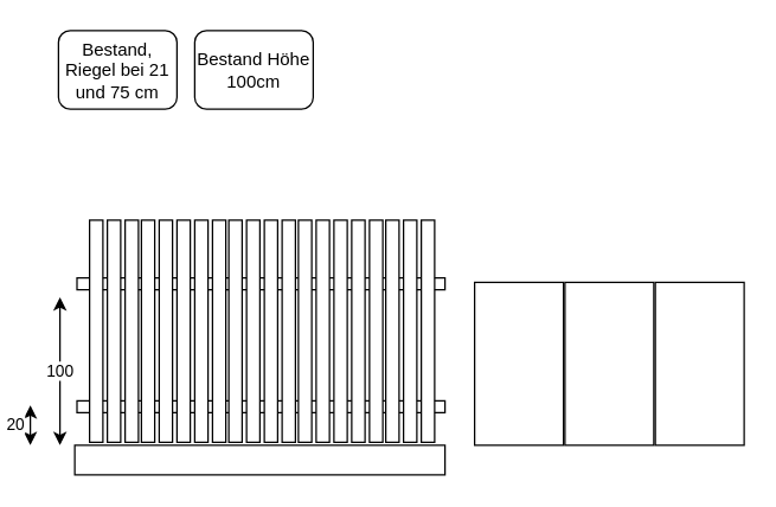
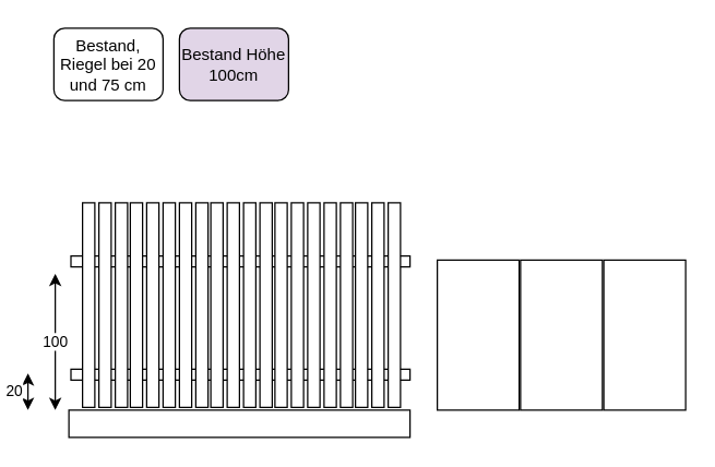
  <mxCell id="0" />
  <mxCell id="1" parent="0" />
  <mxCell id="2" value="" style="rounded=0;whiteSpace=wrap;html=1;" vertex="1" parent="1"><mxGeometry x="51.5" y="187" width="248.5" height="8" as="geometry" /></mxCell>
  <mxCell id="3" value="" style="rounded=0;whiteSpace=wrap;html=1;" vertex="1" parent="1"><mxGeometry x="51.5" y="270" width="248.5" height="8" as="geometry" /></mxCell>
  <mxCell id="4" value="" style="rounded=0;whiteSpace=wrap;html=1;" parent="1" vertex="1"><mxGeometry x="60" y="148" width="9" height="150" as="geometry" /></mxCell>
  <mxCell id="5" value="" style="rounded=0;whiteSpace=wrap;html=1;" vertex="1" parent="1"><mxGeometry x="95" y="148" width="9" height="150" as="geometry" /></mxCell>
  <mxCell id="6" value="" style="rounded=0;whiteSpace=wrap;html=1;" vertex="1" parent="1"><mxGeometry x="107" y="148" width="9" height="150" as="geometry" /></mxCell>
  <mxCell id="7" value="" style="rounded=0;whiteSpace=wrap;html=1;" vertex="1" parent="1"><mxGeometry x="119" y="148" width="9" height="150" as="geometry" /></mxCell>
  <mxCell id="8" value="" style="rounded=0;whiteSpace=wrap;html=1;" vertex="1" parent="1"><mxGeometry x="131" y="148" width="9" height="150" as="geometry" /></mxCell>
  <mxCell id="9" value="" style="rounded=0;whiteSpace=wrap;html=1;" vertex="1" parent="1"><mxGeometry x="143" y="148" width="9" height="150" as="geometry" /></mxCell>
  <mxCell id="10" value="" style="rounded=0;whiteSpace=wrap;html=1;" vertex="1" parent="1"><mxGeometry x="72" y="148" width="9" height="150" as="geometry" /></mxCell>
  <mxCell id="11" value="" style="rounded=0;whiteSpace=wrap;html=1;" vertex="1" parent="1"><mxGeometry x="84" y="148" width="9" height="150" as="geometry" /></mxCell>
  <mxCell id="12" value="" style="rounded=0;whiteSpace=wrap;html=1;" vertex="1" parent="1"><mxGeometry x="154" y="148" width="9" height="150" as="geometry" /></mxCell>
  <mxCell id="13" value="" style="rounded=0;whiteSpace=wrap;html=1;" vertex="1" parent="1"><mxGeometry x="190" y="148" width="9" height="150" as="geometry" /></mxCell>
  <mxCell id="14" value="" style="rounded=0;whiteSpace=wrap;html=1;" vertex="1" parent="1"><mxGeometry x="201" y="148" width="9" height="150" as="geometry" /></mxCell>
  <mxCell id="15" value="" style="rounded=0;whiteSpace=wrap;html=1;" vertex="1" parent="1"><mxGeometry x="213" y="148" width="9" height="150" as="geometry" /></mxCell>
  <mxCell id="16" value="" style="rounded=0;whiteSpace=wrap;html=1;" vertex="1" parent="1"><mxGeometry x="225" y="148" width="9" height="150" as="geometry" /></mxCell>
  <mxCell id="17" value="" style="rounded=0;whiteSpace=wrap;html=1;" vertex="1" parent="1"><mxGeometry x="237" y="148" width="9" height="150" as="geometry" /></mxCell>
  <mxCell id="18" value="" style="rounded=0;whiteSpace=wrap;html=1;" vertex="1" parent="1"><mxGeometry x="166" y="148" width="9" height="150" as="geometry" /></mxCell>
  <mxCell id="19" value="" style="rounded=0;whiteSpace=wrap;html=1;" vertex="1" parent="1"><mxGeometry x="178" y="148" width="9" height="150" as="geometry" /></mxCell>
  <mxCell id="20" value="" style="rounded=0;whiteSpace=wrap;html=1;" vertex="1" parent="1"><mxGeometry x="249" y="148" width="9" height="150" as="geometry" /></mxCell>
  <mxCell id="21" value="" style="rounded=0;whiteSpace=wrap;html=1;" vertex="1" parent="1"><mxGeometry x="260" y="148" width="9" height="150" as="geometry" /></mxCell>
  <mxCell id="22" value="" style="rounded=0;whiteSpace=wrap;html=1;" vertex="1" parent="1"><mxGeometry x="272" y="148" width="9" height="150" as="geometry" /></mxCell>
  <mxCell id="23" value="" style="rounded=0;whiteSpace=wrap;html=1;" vertex="1" parent="1"><mxGeometry x="284" y="148" width="9" height="150" as="geometry" /></mxCell>
  <mxCell id="24" value="" style="rounded=0;whiteSpace=wrap;html=1;" vertex="1" parent="1"><mxGeometry x="50" y="300" width="250" height="20" as="geometry" /></mxCell>
  <mxCell id="25" value="20" style="endArrow=classic;startArrow=classic;html=1;" edge="1" parent="1"><mxGeometry y="10" width="50" height="50" relative="1" as="geometry"><mxPoint x="20" y="300" as="sourcePoint" /><mxPoint x="20" y="273" as="targetPoint" /><mxPoint as="offset" /></mxGeometry></mxCell>
  <mxCell id="26" value="100" style="endArrow=classic;startArrow=classic;html=1;" edge="1" parent="1"><mxGeometry width="50" height="50" relative="1" as="geometry"><mxPoint x="40" y="300" as="sourcePoint" /><mxPoint x="40" y="200" as="targetPoint" /></mxGeometry></mxCell>
- <mxCell id="27" value="Bestand, Riegel bei 21 und 75 cm" style="rounded=1;whiteSpace=wrap;html=1;" vertex="1" parent="1"><mxGeometry x="39" y="20" width="80" height="53" as="geometry" /></mxCell>
- <mxCell id="28" value="Bestand Höhe&lt;br&gt;100cm" style="rounded=1;whiteSpace=wrap;html=1;" vertex="1" parent="1"><mxGeometry x="131" y="20" width="80" height="53" as="geometry" /></mxCell>
+ <mxCell id="27" value="Bestand, Riegel bei 20 und 75 cm" style="rounded=1;whiteSpace=wrap;html=1;" vertex="1" parent="1"><mxGeometry x="39" y="20" width="80" height="53" as="geometry" /></mxCell>
+ <mxCell id="28" value="Bestand Höhe&lt;br&gt;100cm" style="rounded=1;whiteSpace=wrap;html=1;fillColor=#e1d5e7;" vertex="1" parent="1"><mxGeometry x="131" y="20" width="80" height="53" as="geometry" /></mxCell>
  <mxCell id="29" value="" style="rounded=0;whiteSpace=wrap;html=1;" vertex="1" parent="1"><mxGeometry x="320" y="190" width="60" height="110" as="geometry" /></mxCell>
  <mxCell id="30" value="" style="rounded=0;whiteSpace=wrap;html=1;" vertex="1" parent="1"><mxGeometry x="381" y="190" width="60" height="110" as="geometry" /></mxCell>
  <mxCell id="31" value="" style="rounded=0;whiteSpace=wrap;html=1;" vertex="1" parent="1"><mxGeometry x="442" y="190" width="60" height="110" as="geometry" /></mxCell>
